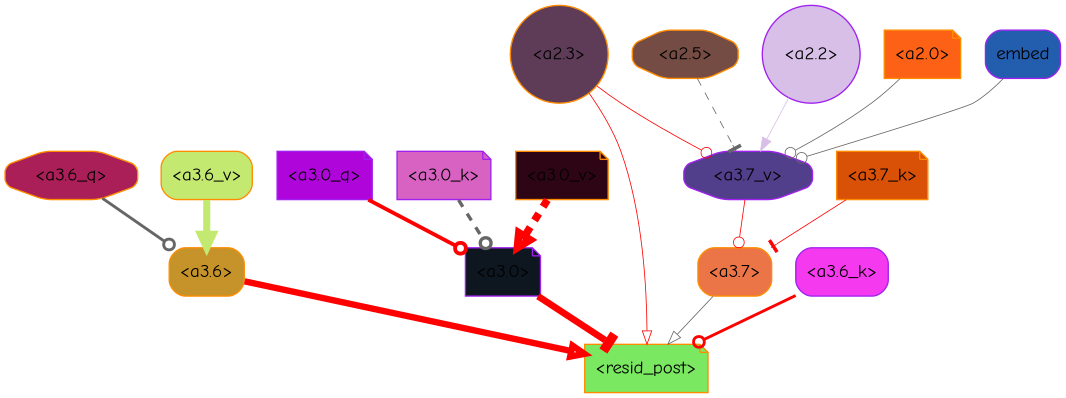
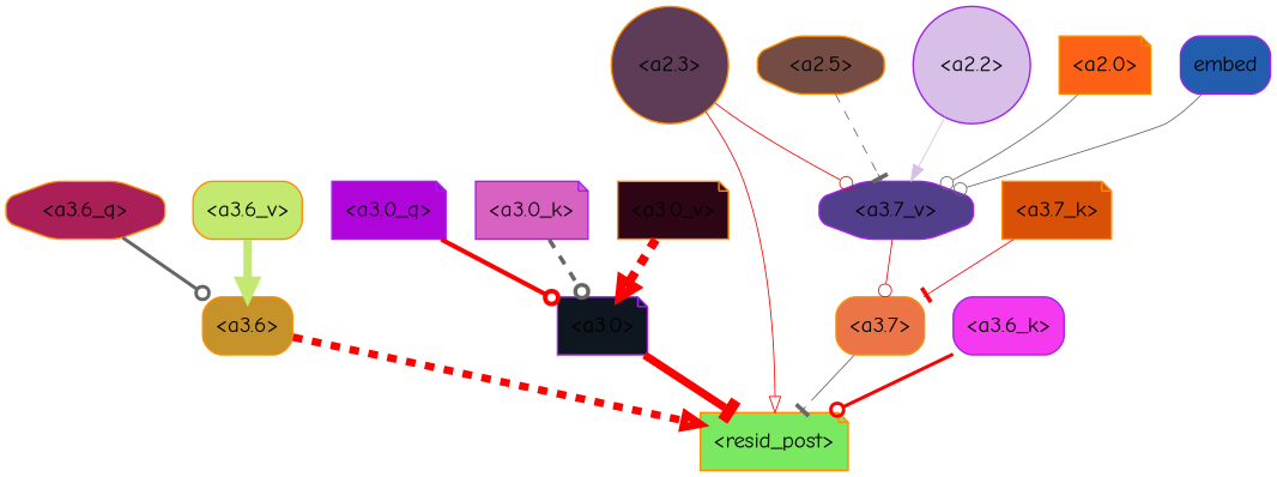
  strict digraph {
    fontname="Comic Neue"
    splines=true
    node [color=darkorange fontname="Comic Neue" shape=note style="filled, rounded"]
    edge [arrowhead=odot color=red fontname="Comic Neue" penwidth=0.6 style=solid]
    "<a3.7>" [fillcolor="#ec7548" shape=box]
    "<resid_post>" [fillcolor="#7ae861"]
    "<a3.6>" [fillcolor="#c5932a" shape=box]
    "<a3.0>" [color=purple fillcolor="#0e1620"]
    "<a2.3>" [fillcolor="#5e3c58" shape=circle]
    "<a3.7_v>" [color=purple fillcolor="#523f8b" shape=octagon]
    "<a3.6_q>" [fillcolor="#aa1f57" shape=octagon]
    "<a3.0_q>" [color=purple fillcolor="#af05da"]
    "<a3.7_k>" [fillcolor="#d85107"]
    "<a3.6_k>" [color=purple fillcolor="#f439ef" shape=box]
    "<a3.0_k>" [color=purple fillcolor="#d762c2"]
    "<a3.6_v>" [fillcolor="#c4e971" shape=box]
    "<a3.0_v>" [fillcolor="#2e0515"]
    "<a2.5>" [fillcolor="#744c43" shape=octagon]
    "<a2.2>" [color=purple fillcolor="#d8bfe7" shape=circle]
    "<a2.0>" [fillcolor="#fc6116"]
    embed [color=purple fillcolor="#225dae" shape=box]
-   "<a3.7>" -> "<resid_post>" [arrowhead=onormal color=gray40]
-   "<a3.6>" -> "<resid_post>" [arrowhead=onormal penwidth=4.749041676521301 style=bold]
+   "<a3.7>" -> "<resid_post>" [arrowhead=tee color=gray40]
+   "<a3.6>" -> "<resid_post>" [arrowhead=onormal penwidth=4.749041676521301 style=dashed]
    "<a3.0>" -> "<resid_post>" [arrowhead=tee penwidth=5.004215121269226]
    "<a2.3>" -> "<resid_post>" [arrowhead=onormal]
    "<a2.3>" -> "<a3.7_v>"
    "<a3.7_v>" -> "<a3.7>"
    "<a3.6_q>" -> "<a3.6>" [color=gray40 penwidth=2.160832464694977 style=bold]
    "<a3.0_q>" -> "<a3.0>" [penwidth=2.870753765106201]
    "<a3.7_k>" -> "<a3.7>" [arrowhead=tee]
    "<a3.6_k>" -> "<resid_post>" [penwidth=2.13908451795578]
    "<a3.0_k>" -> "<a3.0>" [color=gray40 penwidth=2.520303964614868 style=dashed]
    "<a3.6_v>" -> "<a3.6>" [color="#c4e971" penwidth=5.297133803367615 arrowhead="" style=""]
    "<a3.0_v>" -> "<a3.0>" [arrowhead=onormal penwidth=5.680712580680847 style=dashed]
    "<a2.5>" -> "<a3.7_v>" [arrowhead=tee color=gray40 style=dashed]
    "<a2.2>" -> "<a3.7_v>" [color="#d8bfe7" arrowhead="" style=""]
    "<a2.0>" -> "<a3.7_v>" [color=gray40 style=bold]
    embed -> "<a3.7_v>" [color=gray40 style=bold]
  }
